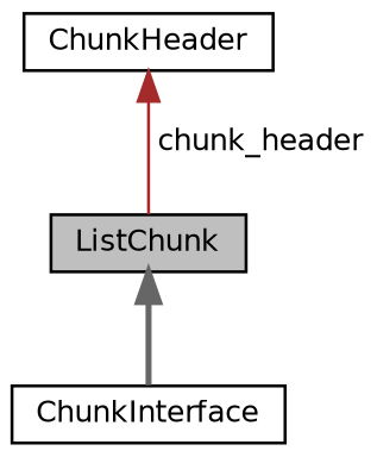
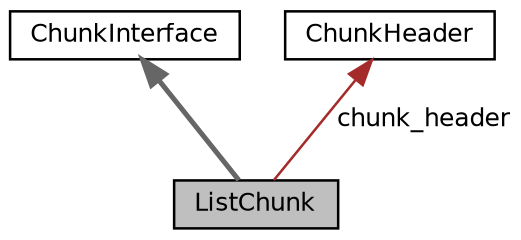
  digraph {
    node [color=black fillcolor=white fontname=Helvetica fontsize=10 shape=record style=filled]
    edge [dir=back fontname=Helvetica fontsize=10 labelfontname=Helvetica labelfontsize=10]
    n1 [fillcolor=grey75 fontcolor=black height=0.2 label=ListChunk width=0.4]
    n2 [height=0.2 label=ChunkInterface width=0.4]
    n3 [height=0.2 label=ChunkHeader width=0.4]
-   n1 -> n2 [color=gray40 style=bold]
+   n2 -> n1 [color=gray40 style=bold]
    n3 -> n1 [color=brown label=" chunk_header" style=solid]
  }
